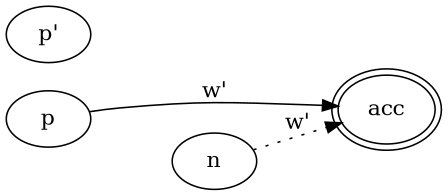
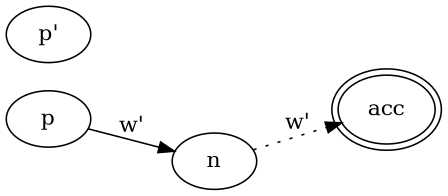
  digraph {
    rankdir=LR
    acc [peripheries=2]
    "p'"
    p
    n
-   p -> acc [label="w'"]
+   p -> n [label="w'"]
    n -> acc [label="w'" style=dotted]
  }
